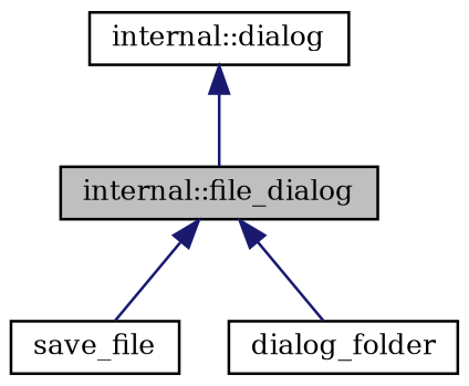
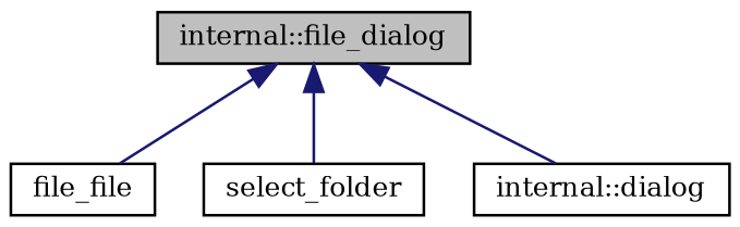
  digraph {
    fontname="DejaVu Serif"
    node [color=black fillcolor=white fontname="DejaVu Serif" fontsize=10 shape=record style=filled]
    edge [color=midnightblue dir=back fontname="DejaVu Serif" fontsize=10 labelfontname=Helvetica labelfontsize=10 style=solid]
    n1 [fillcolor=grey75 fontcolor=black height=0.2 label="internal::file_dialog" width=0.4]
-   n2 [height=0.2 label=save_file width=0.4]
-   n3 [height=0.2 label=dialog_folder width=0.4]
+   n2 [height=0.2 label=file_file width=0.4]
+   n3 [height=0.2 label=select_folder width=0.4]
    n4 [height=0.2 label="internal::dialog" width=0.4]
    n1 -> n2
    n1 -> n3
-   n4 -> n1
+   n1 -> n4
  }
